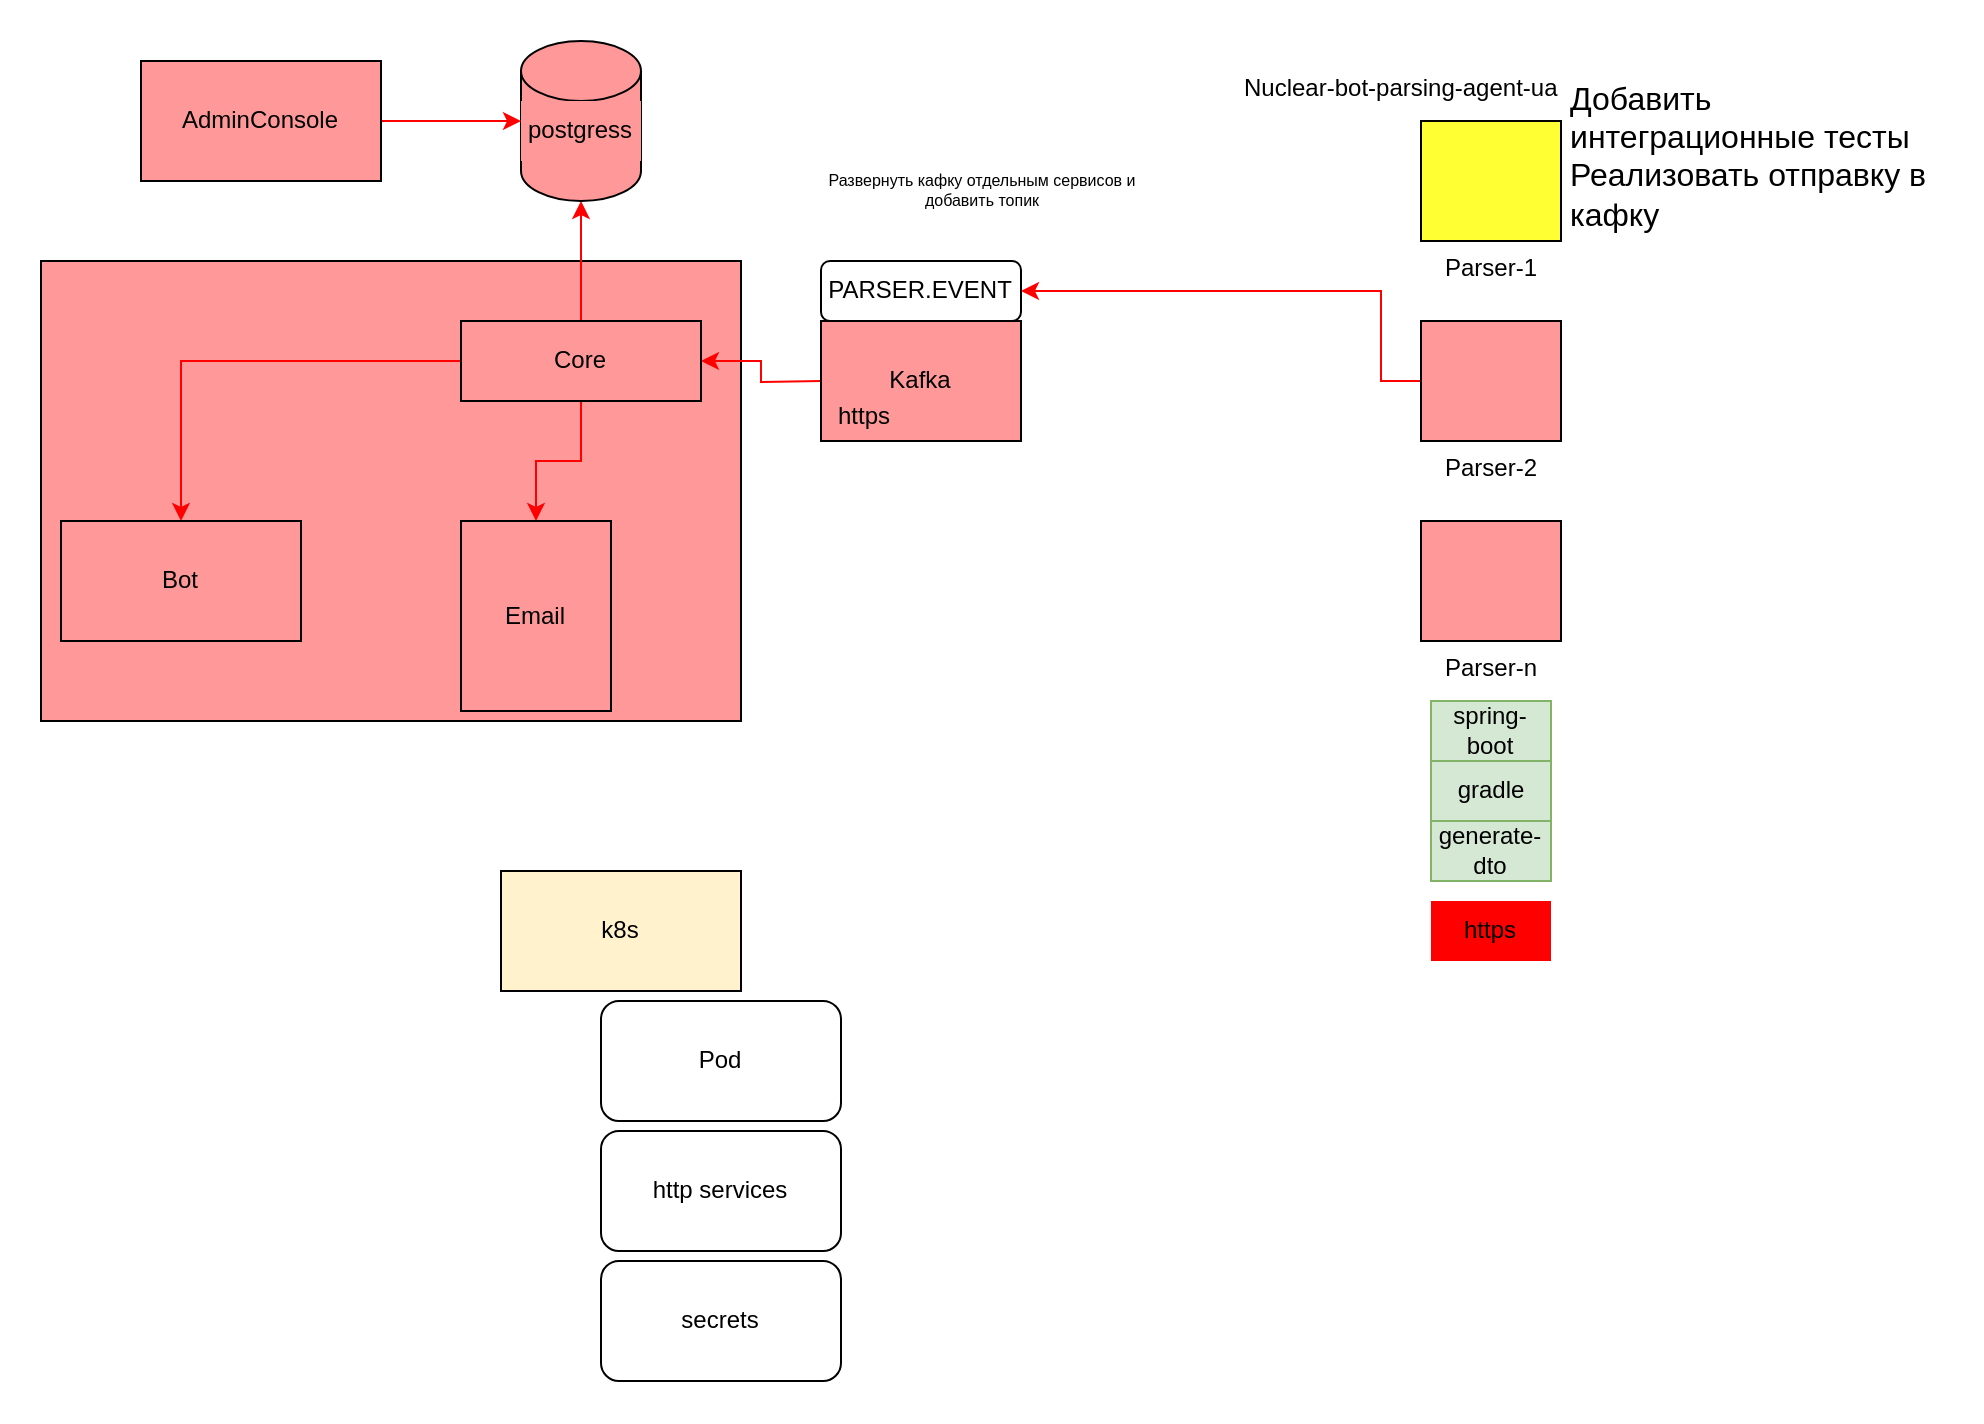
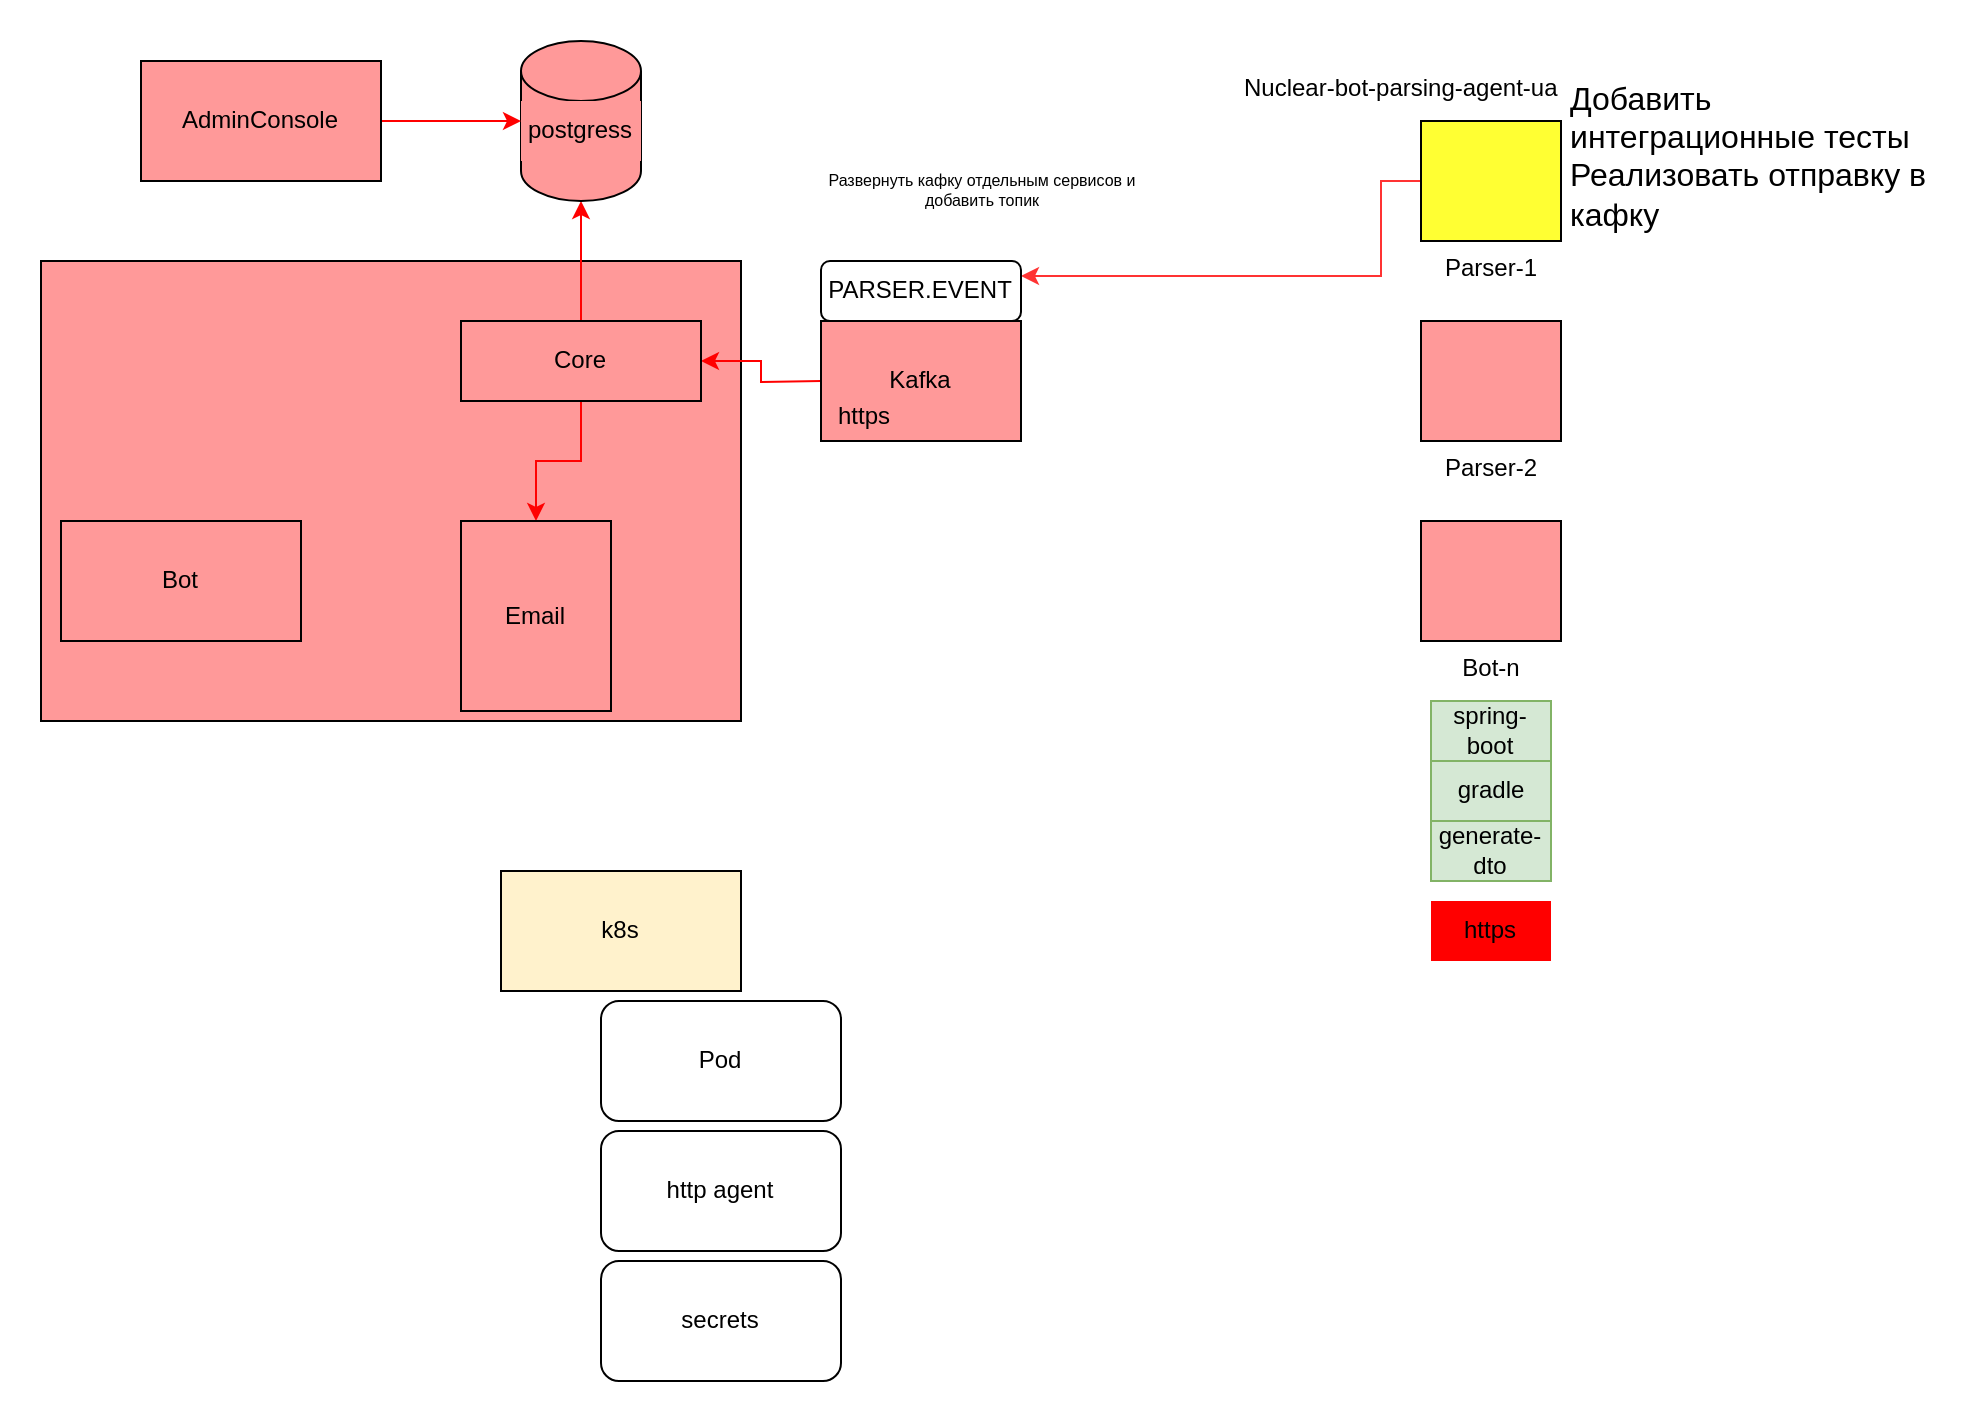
  <mxCell id="0" />
  <mxCell id="1" parent="0" />
  <mxCell id="2" value="" style="rounded=0;whiteSpace=wrap;html=1;fillColor=#FF9999;" parent="1" vertex="1"><mxGeometry x="20" y="130" width="350" height="230" as="geometry" /></mxCell>
+ <mxCell id="3" style="edgeStyle=orthogonalEdgeStyle;rounded=0;orthogonalLoop=1;jettySize=auto;html=1;entryX=1;entryY=0.25;entryDx=0;entryDy=0;fillColor=#FF9999;strokeColor=#FF3333;" parent="1" source="4" target="30" edge="1"><mxGeometry relative="1" as="geometry"><mxPoint x="597.5" y="160" as="targetPoint" /><Array as="points"><mxPoint x="690" y="90" /><mxPoint x="690" y="138" /></Array></mxGeometry></mxCell>
  <mxCell id="4" value="Parser-1" style="verticalLabelPosition=bottom;verticalAlign=top;html=1;shape=mxgraph.basic.rect;fillColor2=none;strokeWidth=1;size=20;indent=5;fillColor=#FFFF33;" parent="1" vertex="1"><mxGeometry x="710" y="60" width="70" height="60" as="geometry" /></mxCell>
- <mxCell id="5" style="edgeStyle=orthogonalEdgeStyle;rounded=0;orthogonalLoop=1;jettySize=auto;html=1;entryX=1;entryY=0.5;entryDx=0;entryDy=0;fillColor=#FF3333;strokeColor=#FF0000;" parent="1" source="6" target="30" edge="1"><mxGeometry relative="1" as="geometry"><mxPoint x="620" y="190" as="targetPoint" /><Array as="points"><mxPoint x="690" y="190" /><mxPoint x="690" y="145" /></Array></mxGeometry></mxCell>
  <mxCell id="6" value="Parser-2&lt;br&gt;" style="verticalLabelPosition=bottom;verticalAlign=top;html=1;shape=mxgraph.basic.rect;fillColor2=none;strokeWidth=1;size=20;indent=5;fillColor=#FF9999;" parent="1" vertex="1"><mxGeometry x="710" y="160" width="70" height="60" as="geometry" /></mxCell>
- <mxCell id="7" value="Parser-n" style="verticalLabelPosition=bottom;verticalAlign=top;html=1;shape=mxgraph.basic.rect;fillColor2=none;strokeWidth=1;size=20;indent=5;fillColor=#FF9999;" parent="1" vertex="1"><mxGeometry x="710" y="260" width="70" height="60" as="geometry" /></mxCell>
+ <mxCell id="7" value="Bot-n" style="verticalLabelPosition=bottom;verticalAlign=top;html=1;shape=mxgraph.basic.rect;fillColor2=none;strokeWidth=1;size=20;indent=5;fillColor=#FF9999;" parent="1" vertex="1"><mxGeometry x="710" y="260" width="70" height="60" as="geometry" /></mxCell>
  <mxCell id="8" style="edgeStyle=orthogonalEdgeStyle;rounded=0;orthogonalLoop=1;jettySize=auto;html=1;entryX=1;entryY=0.5;entryDx=0;entryDy=0;fillColor=#FF3333;strokeColor=#FF0000;" parent="1" target="12" edge="1"><mxGeometry relative="1" as="geometry"><mxPoint x="410" y="190" as="sourcePoint" /></mxGeometry></mxCell>
  <mxCell id="9" style="edgeStyle=orthogonalEdgeStyle;rounded=0;orthogonalLoop=1;jettySize=auto;html=1;exitX=0.5;exitY=0;exitDx=0;exitDy=0;entryX=0.5;entryY=1;entryDx=0;entryDy=0;entryPerimeter=0;fillColor=#FF3333;strokeColor=#FF0000;" parent="1" source="12" target="15" edge="1"><mxGeometry relative="1" as="geometry" /></mxCell>
  <mxCell id="10" style="edgeStyle=orthogonalEdgeStyle;rounded=0;orthogonalLoop=1;jettySize=auto;html=1;exitX=0.5;exitY=1;exitDx=0;exitDy=0;fillColor=#FF3333;strokeColor=#FF0000;" parent="1" source="12" target="14" edge="1"><mxGeometry relative="1" as="geometry" /></mxCell>
- <mxCell id="11" style="edgeStyle=orthogonalEdgeStyle;rounded=0;orthogonalLoop=1;jettySize=auto;html=1;exitX=0;exitY=0.5;exitDx=0;exitDy=0;entryX=0.5;entryY=0;entryDx=0;entryDy=0;fillColor=#FF3333;strokeColor=#FF0000;" parent="1" source="12" target="13" edge="1"><mxGeometry relative="1" as="geometry" /></mxCell>
  <mxCell id="12" value="Core" style="rounded=0;whiteSpace=wrap;html=1;fillColor=#FF9999;" parent="1" vertex="1"><mxGeometry x="230" y="160" width="120" height="40" as="geometry" /></mxCell>
  <mxCell id="13" value="Bot" style="rounded=0;whiteSpace=wrap;html=1;fillColor=#FF9999;" parent="1" vertex="1"><mxGeometry x="30" y="260" width="120" height="60" as="geometry" /></mxCell>
  <mxCell id="14" value="Email" style="rounded=0;whiteSpace=wrap;html=1;fillColor=#FF9999;" parent="1" vertex="1"><mxGeometry x="230" y="260" width="75" height="95" as="geometry" /></mxCell>
  <mxCell id="15" value="" style="shape=cylinder3;whiteSpace=wrap;html=1;boundedLbl=1;backgroundOutline=1;size=15;fillColor=#FF9999;" parent="1" vertex="1"><mxGeometry x="260" y="20" width="60" height="80" as="geometry" /></mxCell>
  <mxCell id="16" value="spring-boot" style="text;html=1;strokeColor=#82b366;fillColor=#d5e8d4;align=center;verticalAlign=middle;whiteSpace=wrap;rounded=0;" parent="1" vertex="1"><mxGeometry x="715" y="350" width="60" height="30" as="geometry" /></mxCell>
  <mxCell id="17" value="gradle" style="text;html=1;resizable=0;autosize=1;align=center;verticalAlign=middle;points=[];fillColor=#d5e8d4;strokeColor=#82b366;rounded=0;" parent="1" vertex="1"><mxGeometry x="715" y="380" width="60" height="30" as="geometry" /></mxCell>
  <mxCell id="18" value="generate-dto" style="text;html=1;strokeColor=#82b366;fillColor=#d5e8d4;align=center;verticalAlign=middle;whiteSpace=wrap;rounded=0;" parent="1" vertex="1"><mxGeometry x="715" y="410" width="60" height="30" as="geometry" /></mxCell>
  <mxCell id="19" value="https" style="text;html=1;strokeColor=none;fillColor=#FF0000;align=center;verticalAlign=middle;whiteSpace=wrap;rounded=0;" parent="1" vertex="1"><mxGeometry x="715" y="450" width="60" height="30" as="geometry" /></mxCell>
  <mxCell id="20" value="" style="rounded=0;whiteSpace=wrap;html=1;fillColor=#FF9999;" parent="1" vertex="1"><mxGeometry x="410" y="160" width="100" height="60" as="geometry" /></mxCell>
  <mxCell id="21" value="Kafka" style="text;html=1;strokeColor=none;fillColor=#FF9999;align=center;verticalAlign=middle;whiteSpace=wrap;rounded=0;" parent="1" vertex="1"><mxGeometry x="430" y="175" width="60" height="30" as="geometry" /></mxCell>
  <mxCell id="22" value="https" style="text;html=1;strokeColor=none;fillColor=#FF9999;align=center;verticalAlign=middle;whiteSpace=wrap;rounded=0;" parent="1" vertex="1"><mxGeometry x="412" y="198" width="40" height="20" as="geometry" /></mxCell>
  <mxCell id="23" style="edgeStyle=orthogonalEdgeStyle;rounded=0;orthogonalLoop=1;jettySize=auto;html=1;entryX=0;entryY=0.5;entryDx=0;entryDy=0;entryPerimeter=0;fillColor=#FF3333;strokeColor=#FF0000;" parent="1" source="24" target="15" edge="1"><mxGeometry relative="1" as="geometry" /></mxCell>
  <mxCell id="24" value="AdminConsole" style="rounded=0;whiteSpace=wrap;html=1;fillColor=#FF9999;" parent="1" vertex="1"><mxGeometry x="70" y="30" width="120" height="60" as="geometry" /></mxCell>
  <mxCell id="25" value="postgress" style="text;html=1;strokeColor=none;fillColor=#FF9999;align=center;verticalAlign=middle;whiteSpace=wrap;rounded=0;" parent="1" vertex="1"><mxGeometry x="260" y="50" width="60" height="30" as="geometry" /></mxCell>
  <mxCell id="26" value="k8s" style="rounded=0;whiteSpace=wrap;html=1;fillColor=#fff2cc;" parent="1" vertex="1"><mxGeometry x="250" y="435" width="120" height="60" as="geometry" /></mxCell>
  <mxCell id="27" value="Pod" style="rounded=1;whiteSpace=wrap;html=1;fillColor=#FFFFFF;" parent="1" vertex="1"><mxGeometry x="300" y="500" width="120" height="60" as="geometry" /></mxCell>
- <mxCell id="28" value="http services" style="rounded=1;whiteSpace=wrap;html=1;fillColor=#FFFFFF;" parent="1" vertex="1"><mxGeometry x="300" y="565" width="120" height="60" as="geometry" /></mxCell>
+ <mxCell id="28" value="http agent" style="rounded=1;whiteSpace=wrap;html=1;fillColor=#FFFFFF;" parent="1" vertex="1"><mxGeometry x="300" y="565" width="120" height="60" as="geometry" /></mxCell>
  <mxCell id="29" value="secrets" style="rounded=1;whiteSpace=wrap;html=1;fillColor=#FFFFFF;" parent="1" vertex="1"><mxGeometry x="300" y="630" width="120" height="60" as="geometry" /></mxCell>
  <mxCell id="30" value="PARSER.EVENT" style="rounded=1;whiteSpace=wrap;html=1;" parent="1" vertex="1"><mxGeometry x="410" y="130" width="100" height="30" as="geometry" /></mxCell>
  <mxCell id="31" value="Nuclear-bot-parsing-agent-ua" style="text;whiteSpace=wrap;html=1;" parent="1" vertex="1"><mxGeometry x="620" y="30" width="190" height="40" as="geometry" /></mxCell>
  <mxCell id="32" value="&lt;font size=&quot;3&quot;&gt;Добавить интеграционные тесты&lt;br&gt;Реализовать отправку в кафку&lt;br&gt;&lt;/font&gt;" style="text;html=1;strokeColor=none;fillColor=none;spacing=5;spacingTop=-20;whiteSpace=wrap;overflow=hidden;rounded=0;" vertex="1" parent="1"><mxGeometry x="780" y="50" width="190" height="120" as="geometry" /></mxCell>
  <mxCell id="33" value="Развернуть кафку отдельным сервисов и добавить топик" style="text;html=1;strokeColor=none;fillColor=none;align=center;verticalAlign=middle;whiteSpace=wrap;rounded=0;fontSize=8;" vertex="1" parent="1"><mxGeometry x="412" y="80" width="158" height="30" as="geometry" /></mxCell>
